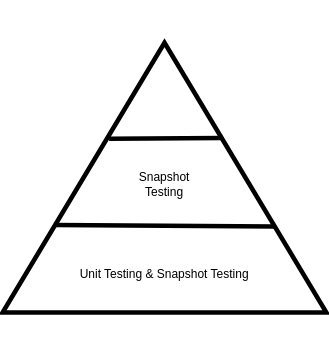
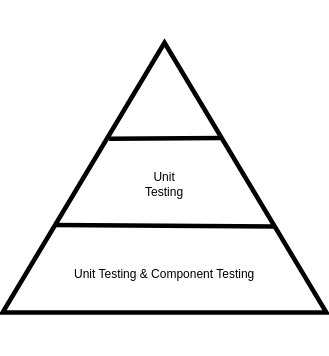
  <mxCell id="0" />
  <mxCell id="1" parent="0" />
  <mxCell id="2" value="" style="triangle;whiteSpace=wrap;html=1;rotation=-90;strokeColor=#000000;fillColor=none;strokeWidth=6;" parent="1" vertex="1"><mxGeometry x="20" y="20" width="360" height="432" as="geometry" /></mxCell>
  <mxCell id="3" value="" style="endArrow=none;html=1;exitX=0.644;exitY=0.329;exitDx=0;exitDy=0;exitPerimeter=0;entryX=0.647;entryY=0.679;entryDx=0;entryDy=0;entryPerimeter=0;strokeWidth=6;" parent="1" source="2" target="2" edge="1"><mxGeometry width="50" height="50" relative="1" as="geometry"><mxPoint x="145" y="290" as="sourcePoint" /><mxPoint x="195" y="240" as="targetPoint" /></mxGeometry></mxCell>
  <mxCell id="4" value="" style="endArrow=none;html=1;exitX=0.324;exitY=0.161;exitDx=0;exitDy=0;exitPerimeter=0;entryX=0.319;entryY=0.841;entryDx=0;entryDy=0;entryPerimeter=0;strokeWidth=6;" parent="1" source="2" target="2" edge="1"><mxGeometry width="50" height="50" relative="1" as="geometry"><mxPoint x="34.996" y="310" as="sourcePoint" /><mxPoint x="185.056" y="310" as="targetPoint" /></mxGeometry></mxCell>
- <mxCell id="5" value="&lt;font style=&quot;font-size: 16px;&quot;&gt;Snapshot&lt;br&gt;Testing&lt;br&gt;&lt;/font&gt;" style="text;html=1;strokeColor=none;fillColor=none;align=center;verticalAlign=middle;whiteSpace=wrap;rounded=0;strokeWidth=6;" parent="1" vertex="1"><mxGeometry x="150" y="230" width="100" height="30" as="geometry" /></mxCell>
- <mxCell id="6" value="&lt;font style=&quot;font-size: 16px;&quot;&gt;Unit Testing &amp;amp; Snapshot Testing&lt;br&gt;&lt;/font&gt;" style="text;html=1;strokeColor=none;fillColor=none;align=center;verticalAlign=middle;whiteSpace=wrap;rounded=0;strokeWidth=6;" parent="1" vertex="1"><mxGeometry x="70" y="350" width="260" height="30" as="geometry" /></mxCell>
+ <mxCell id="5" value="&lt;font style=&quot;font-size: 16px;&quot;&gt;Unit&lt;br&gt;Testing&lt;br&gt;&lt;/font&gt;" style="text;html=1;strokeColor=none;fillColor=none;align=center;verticalAlign=middle;whiteSpace=wrap;rounded=0;strokeWidth=6;" parent="1" vertex="1"><mxGeometry x="150" y="230" width="100" height="30" as="geometry" /></mxCell>
+ <mxCell id="6" value="&lt;font style=&quot;font-size: 16px;&quot;&gt;Unit Testing &amp;amp; Component Testing&lt;br&gt;&lt;/font&gt;" style="text;html=1;strokeColor=none;fillColor=none;align=center;verticalAlign=middle;whiteSpace=wrap;rounded=0;strokeWidth=6;" parent="1" vertex="1"><mxGeometry x="70" y="350" width="260" height="30" as="geometry" /></mxCell>
